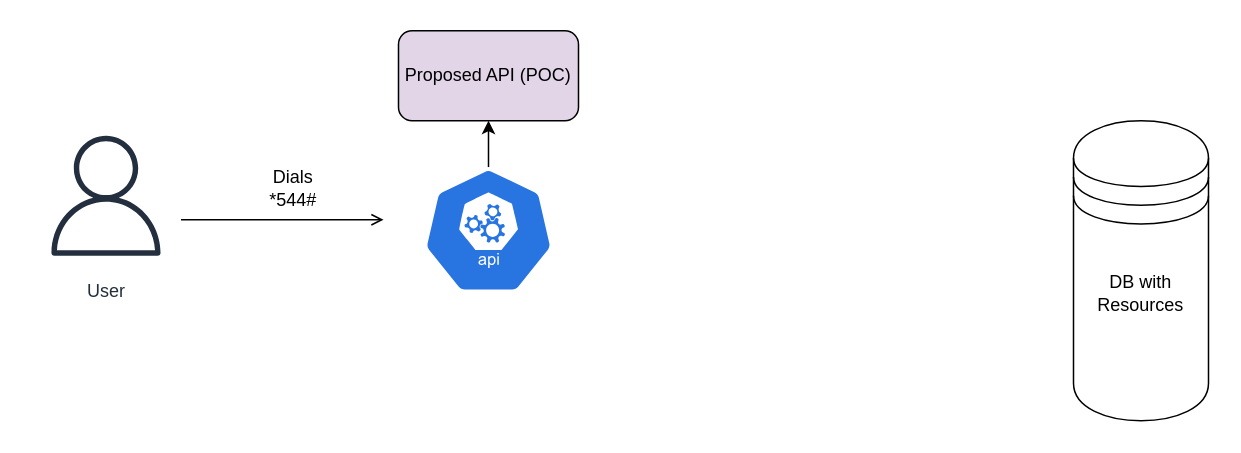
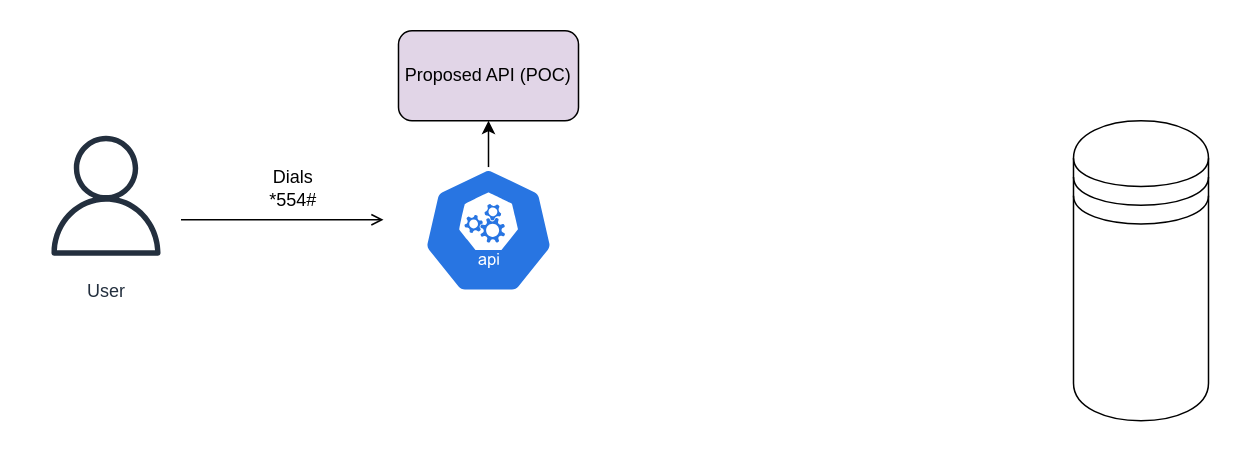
  <mxCell id="0" />
  <mxCell id="1" parent="0" />
  <mxCell id="2" value="" style="shape=datastore;whiteSpace=wrap;html=1;" vertex="1" parent="1"><mxGeometry x="715" y="80" width="90" height="200" as="geometry" /></mxCell>
  <mxCell id="3" value="User" style="sketch=0;outlineConnect=0;fontColor=#232F3E;gradientColor=none;strokeColor=#232F3E;fillColor=#ffffff;dashed=0;verticalLabelPosition=bottom;verticalAlign=top;align=center;html=1;fontSize=12;fontStyle=0;aspect=fixed;shape=mxgraph.aws4.resourceIcon;resIcon=mxgraph.aws4.user;" vertex="1" parent="1"><mxGeometry x="20" y="80" width="100" height="100" as="geometry" /></mxCell>
  <mxCell id="4" value="" style="edgeStyle=elbowEdgeStyle;html=1;endArrow=open;elbow=vertical;endFill=1;rounded=0;" edge="1" parent="1" source="3" target="8"><mxGeometry width="100" height="75" relative="1" as="geometry"><mxPoint x="405" y="215" as="sourcePoint" /><mxPoint x="255" y="140" as="targetPoint" /></mxGeometry></mxCell>
- <mxCell id="5" value="Dials *544#" style="text;html=1;strokeColor=none;fillColor=none;align=center;verticalAlign=middle;whiteSpace=wrap;rounded=0;" vertex="1" parent="1"><mxGeometry x="165" y="110" width="60" height="30" as="geometry" /></mxCell>
- <mxCell id="6" value="DB with Resources" style="text;html=1;strokeColor=none;fillColor=none;align=center;verticalAlign=middle;whiteSpace=wrap;rounded=0;" vertex="1" parent="1"><mxGeometry x="730" y="180" width="60" height="30" as="geometry" /></mxCell>
+ <mxCell id="5" value="Dials *554#" style="text;html=1;strokeColor=none;fillColor=none;align=center;verticalAlign=middle;whiteSpace=wrap;rounded=0;" vertex="1" parent="1"><mxGeometry x="165" y="110" width="60" height="30" as="geometry" /></mxCell>
  <mxCell id="7" style="edgeStyle=orthogonalEdgeStyle;rounded=0;orthogonalLoop=1;jettySize=auto;html=1;exitX=0.5;exitY=0;exitDx=0;exitDy=0;exitPerimeter=0;" edge="1" parent="1" source="8" target="9"><mxGeometry relative="1" as="geometry"><mxPoint x="325" y="50" as="targetPoint" /></mxGeometry></mxCell>
  <mxCell id="8" value="" style="sketch=0;html=1;dashed=0;whitespace=wrap;fillColor=#2875E2;strokeColor=#ffffff;points=[[0.005,0.63,0],[0.1,0.2,0],[0.9,0.2,0],[0.5,0,0],[0.995,0.63,0],[0.72,0.99,0],[0.5,1,0],[0.28,0.99,0]];verticalLabelPosition=bottom;align=center;verticalAlign=top;shape=mxgraph.kubernetes.icon;prIcon=api" vertex="1" parent="1"><mxGeometry x="255" y="111" width="140" height="84" as="geometry" /></mxCell>
  <mxCell id="9" value="Proposed API (POC)" style="rounded=1;whiteSpace=wrap;html=1;fillColor=#e1d5e7;" vertex="1" parent="1"><mxGeometry x="265" y="20" width="120" height="60" as="geometry" /></mxCell>
